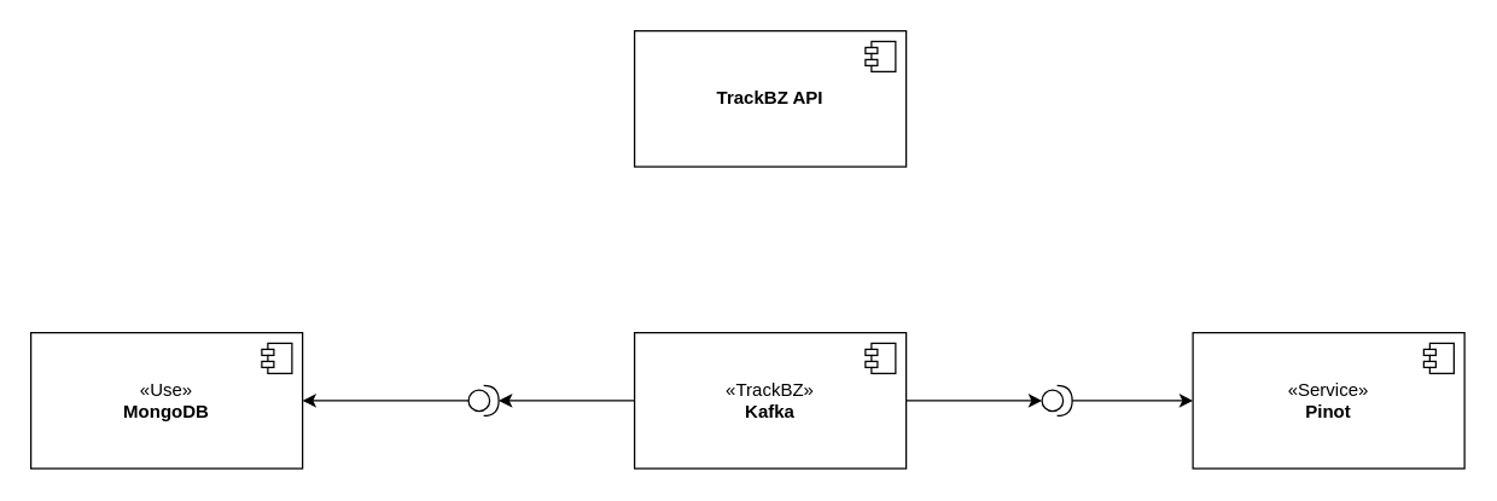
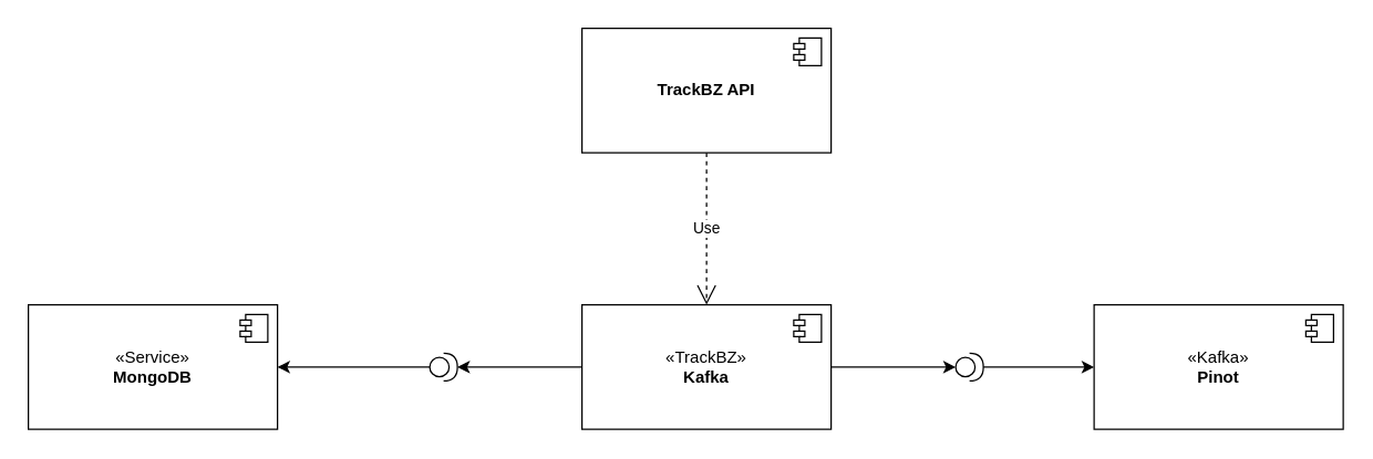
  <mxCell id="0" />
  <mxCell id="1" parent="0" />
- <mxCell id="2" value="«Use»&lt;br&gt;&lt;b&gt;MongoDB&lt;/b&gt;" style="html=1;dropTarget=0;whiteSpace=wrap;" vertex="1" parent="1"><mxGeometry x="20" y="220" width="180" height="90" as="geometry" /></mxCell>
+ <mxCell id="2" value="«Service»&lt;br&gt;&lt;b&gt;MongoDB&lt;/b&gt;" style="html=1;dropTarget=0;whiteSpace=wrap;" vertex="1" parent="1"><mxGeometry x="20" y="220" width="180" height="90" as="geometry" /></mxCell>
  <mxCell id="3" value="" style="shape=module;jettyWidth=8;jettyHeight=4;" vertex="1" parent="2"><mxGeometry x="1" width="20" height="20" relative="1" as="geometry"><mxPoint x="-27" y="7" as="offset" /></mxGeometry></mxCell>
  <mxCell id="4" value="«TrackBZ»&lt;br&gt;&lt;b&gt;Kafka&lt;/b&gt;" style="html=1;dropTarget=0;whiteSpace=wrap;" vertex="1" parent="1"><mxGeometry x="420" y="220" width="180" height="90" as="geometry" /></mxCell>
  <mxCell id="5" value="" style="shape=module;jettyWidth=8;jettyHeight=4;" vertex="1" parent="4"><mxGeometry x="1" width="20" height="20" relative="1" as="geometry"><mxPoint x="-27" y="7" as="offset" /></mxGeometry></mxCell>
- <mxCell id="6" value="«Service»&lt;br&gt;&lt;b&gt;Pinot&lt;/b&gt;" style="html=1;dropTarget=0;whiteSpace=wrap;" vertex="1" parent="1"><mxGeometry x="790" y="220" width="180" height="90" as="geometry" /></mxCell>
+ <mxCell id="6" value="«Kafka»&lt;br&gt;&lt;b&gt;Pinot&lt;/b&gt;" style="html=1;dropTarget=0;whiteSpace=wrap;" vertex="1" parent="1"><mxGeometry x="790" y="220" width="180" height="90" as="geometry" /></mxCell>
  <mxCell id="7" value="" style="shape=module;jettyWidth=8;jettyHeight=4;" vertex="1" parent="6"><mxGeometry x="1" width="20" height="20" relative="1" as="geometry"><mxPoint x="-27" y="7" as="offset" /></mxGeometry></mxCell>
  <mxCell id="8" value="&lt;b&gt;TrackBZ API&lt;/b&gt;" style="html=1;dropTarget=0;whiteSpace=wrap;" vertex="1" parent="1"><mxGeometry x="420" y="20" width="180" height="90" as="geometry" /></mxCell>
  <mxCell id="9" value="" style="shape=module;jettyWidth=8;jettyHeight=4;" vertex="1" parent="8"><mxGeometry x="1" width="20" height="20" relative="1" as="geometry"><mxPoint x="-27" y="7" as="offset" /></mxGeometry></mxCell>
  <mxCell id="10" style="edgeStyle=orthogonalEdgeStyle;rounded=0;orthogonalLoop=1;jettySize=auto;html=1;" edge="1" parent="1" source="11" target="2"><mxGeometry relative="1" as="geometry" /></mxCell>
  <mxCell id="11" value="" style="shape=providedRequiredInterface;html=1;verticalLabelPosition=bottom;sketch=0;" vertex="1" parent="1"><mxGeometry x="310" y="255" width="20" height="20" as="geometry" /></mxCell>
  <mxCell id="12" style="edgeStyle=orthogonalEdgeStyle;rounded=0;orthogonalLoop=1;jettySize=auto;html=1;entryX=1;entryY=0.5;entryDx=0;entryDy=0;entryPerimeter=0;" edge="1" parent="1" source="4" target="11"><mxGeometry relative="1" as="geometry" /></mxCell>
  <mxCell id="13" style="edgeStyle=orthogonalEdgeStyle;rounded=0;orthogonalLoop=1;jettySize=auto;html=1;entryX=0;entryY=0.5;entryDx=0;entryDy=0;" edge="1" parent="1" source="14" target="6"><mxGeometry relative="1" as="geometry" /></mxCell>
  <mxCell id="14" value="" style="shape=providedRequiredInterface;html=1;verticalLabelPosition=bottom;sketch=0;" vertex="1" parent="1"><mxGeometry x="690" y="255" width="20" height="20" as="geometry" /></mxCell>
  <mxCell id="15" style="edgeStyle=orthogonalEdgeStyle;rounded=0;orthogonalLoop=1;jettySize=auto;html=1;entryX=0;entryY=0.5;entryDx=0;entryDy=0;entryPerimeter=0;" edge="1" parent="1" source="4" target="14"><mxGeometry relative="1" as="geometry" /></mxCell>
+ <mxCell id="16" value="Use" style="endArrow=open;endSize=12;dashed=1;html=1;rounded=0;entryX=0.5;entryY=0;entryDx=0;entryDy=0;" edge="1" parent="1" source="8" target="4"><mxGeometry width="160" relative="1" as="geometry"><mxPoint x="520" y="120" as="sourcePoint" /><mxPoint x="901" y="225" as="targetPoint" /></mxGeometry></mxCell>
